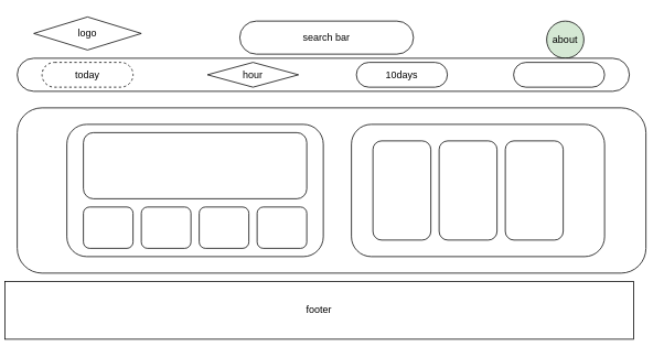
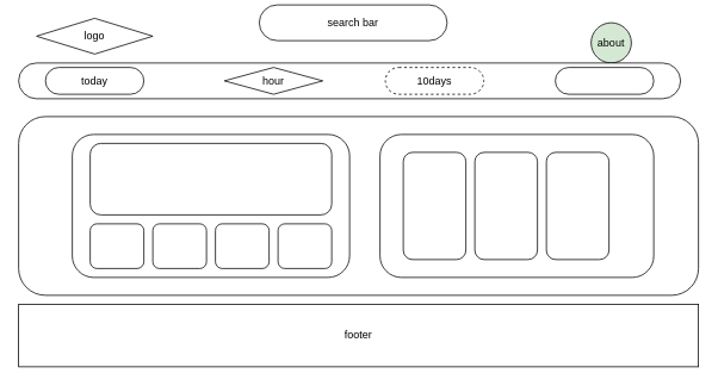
  <mxCell id="0" />
  <mxCell id="1" parent="0" />
  <mxCell id="2" value="" style="rounded=1;whiteSpace=wrap;html=1;" vertex="1" parent="1"><mxGeometry x="20" y="130" width="760" height="200" as="geometry" /></mxCell>
  <mxCell id="3" value="logo" style="rhombus;whiteSpace=wrap;html=1;" vertex="1" parent="1"><mxGeometry x="40" y="20" width="130" height="40" as="geometry" /></mxCell>
- <mxCell id="4" value="search bar" style="rounded=1;whiteSpace=wrap;html=1;arcSize=50;" vertex="1" parent="1"><mxGeometry x="289" y="25" width="210" height="40" as="geometry" /></mxCell>
+ <mxCell id="4" value="search bar" style="rounded=1;whiteSpace=wrap;html=1;arcSize=50;" vertex="1" parent="1"><mxGeometry x="289" y="5" width="210" height="40" as="geometry" /></mxCell>
  <mxCell id="5" value="about" style="ellipse;whiteSpace=wrap;html=1;aspect=fixed;fillColor=#d5e8d4;" vertex="1" parent="1"><mxGeometry x="660" y="25" width="45" height="45" as="geometry" /></mxCell>
- <mxCell id="6" value="footer" style="rounded=0;whiteSpace=wrap;html=1;" vertex="1" parent="1"><mxGeometry x="5" y="340" width="760" height="70" as="geometry" /></mxCell>
+ <mxCell id="6" value="footer" style="rounded=0;whiteSpace=wrap;html=1;" vertex="1" parent="1"><mxGeometry x="20" y="340" width="760" height="70" as="geometry" /></mxCell>
  <mxCell id="7" value="" style="rounded=1;whiteSpace=wrap;html=1;arcSize=50;" vertex="1" parent="1"><mxGeometry x="20" y="70" width="740" height="40" as="geometry" /></mxCell>
- <mxCell id="8" value="today" style="rounded=1;whiteSpace=wrap;html=1;arcSize=50;dashed=1;" vertex="1" parent="1"><mxGeometry x="50" y="75" width="110" height="30" as="geometry" /></mxCell>
+ <mxCell id="8" value="today" style="rounded=1;whiteSpace=wrap;html=1;arcSize=50;" vertex="1" parent="1"><mxGeometry x="50" y="75" width="110" height="30" as="geometry" /></mxCell>
  <mxCell id="9" value="hour" style="rhombus;whiteSpace=wrap;html=1;arcSize=50;" vertex="1" parent="1"><mxGeometry x="250" y="75" width="110" height="30" as="geometry" /></mxCell>
- <mxCell id="10" value="10days" style="rounded=1;whiteSpace=wrap;html=1;arcSize=50;" vertex="1" parent="1"><mxGeometry x="430" y="75" width="110" height="30" as="geometry" /></mxCell>
+ <mxCell id="10" value="10days" style="rounded=1;whiteSpace=wrap;html=1;arcSize=50;dashed=1;" vertex="1" parent="1"><mxGeometry x="430" y="75" width="110" height="30" as="geometry" /></mxCell>
  <mxCell id="11" value="" style="rounded=1;whiteSpace=wrap;html=1;arcSize=50;" vertex="1" parent="1"><mxGeometry x="620" y="75" width="110" height="30" as="geometry" /></mxCell>
  <mxCell id="12" value="" style="rounded=1;whiteSpace=wrap;html=1;" vertex="1" parent="1"><mxGeometry x="80" y="150" width="310" height="160" as="geometry" /></mxCell>
  <mxCell id="13" value="" style="rounded=1;whiteSpace=wrap;html=1;" vertex="1" parent="1"><mxGeometry x="424" y="150" width="306" height="160" as="geometry" /></mxCell>
  <mxCell id="14" value="" style="rounded=1;whiteSpace=wrap;html=1;" vertex="1" parent="1"><mxGeometry x="100" y="160" width="270" height="80" as="geometry" /></mxCell>
  <mxCell id="15" value="" style="rounded=1;whiteSpace=wrap;html=1;" vertex="1" parent="1"><mxGeometry x="100" y="250" width="60" height="50" as="geometry" /></mxCell>
  <mxCell id="16" value="" style="rounded=1;whiteSpace=wrap;html=1;" vertex="1" parent="1"><mxGeometry x="170" y="250" width="60" height="50" as="geometry" /></mxCell>
  <mxCell id="17" value="" style="rounded=1;whiteSpace=wrap;html=1;" vertex="1" parent="1"><mxGeometry x="240" y="250" width="60" height="50" as="geometry" /></mxCell>
  <mxCell id="18" value="" style="rounded=1;whiteSpace=wrap;html=1;" vertex="1" parent="1"><mxGeometry x="310" y="250" width="60" height="50" as="geometry" /></mxCell>
  <mxCell id="19" value="" style="rounded=1;whiteSpace=wrap;html=1;" vertex="1" parent="1"><mxGeometry x="450" y="170" width="70" height="120" as="geometry" /></mxCell>
  <mxCell id="20" value="" style="rounded=1;whiteSpace=wrap;html=1;" vertex="1" parent="1"><mxGeometry x="610" y="170" width="70" height="120" as="geometry" /></mxCell>
  <mxCell id="21" value="" style="rounded=1;whiteSpace=wrap;html=1;" vertex="1" parent="1"><mxGeometry x="530" y="170" width="70" height="120" as="geometry" /></mxCell>
